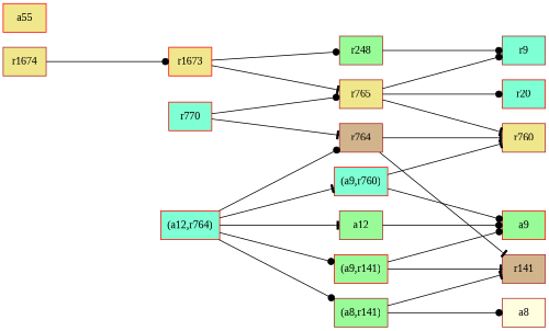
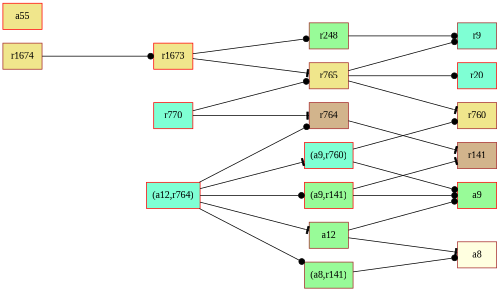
  digraph {
    fontname="Liberation Serif"
    rankdir=LR
    ranksep=2.0
    node [color=brown fillcolor=khaki fontname="Liberation Serif" shape=record style=filled]
    edge [arrowhead=dot fontname="Liberation Serif"]
    n1 [fillcolor=tan label="{r141}"]
    n2 [fillcolor=lightyellow label="{a8}"]
    n3 [fillcolor=tan label="{r764}"]
    n4 [label="{r760}"]
    n5 [fillcolor=palegreen label="{(a8,r141)}"]
    n6 [label="{r765}"]
    n7 [fillcolor=aquamarine label="{r9}"]
    n8 [color=red fillcolor=aquamarine label="{r20}"]
    n9 [color=red fillcolor=aquamarine label="{r770}"]
    n10 [color=red fillcolor=aquamarine label="{(a9,r760)}"]
    n11 [color=red fillcolor=palegreen label="{a9}"]
    n12 [label="{r1674}"]
    n13 [color=red label="{r1673}"]
    n14 [fillcolor=palegreen label="{r248}"]
    n15 [color=red label="{a55}"]
    n16 [color=red fillcolor=aquamarine label="{(a12,r764)}"]
    n17 [color=red fillcolor=palegreen label="{(a9,r141)}"]
    n18 [fillcolor=palegreen label="{a12}"]
    n3 -> n1 [arrowhead=tee]
-   n3 -> n4 [arrowhead=tee]
-   n5 -> n1 [arrowhead=tee]
    n5 -> n2
    n6 -> n4 [arrowhead=tee]
    n6 -> n7
    n6 -> n8
    n9 -> n3 [arrowhead=tee]
    n9 -> n6
-   n10 -> n4 [arrowhead=tee]
+   n10 -> n4
    n10 -> n11
    n12 -> n13
    n13 -> n6 [arrowhead=tee]
    n13 -> n14
    n14 -> n7
    n16 -> n3
    n16 -> n5
    n16 -> n10 [arrowhead=tee]
    n16 -> n17
    n16 -> n18 [arrowhead=tee]
    n17 -> n1 [arrowhead=tee]
    n17 -> n11
+   n18 -> n2 [arrowhead=tee]
    n18 -> n11
  }
